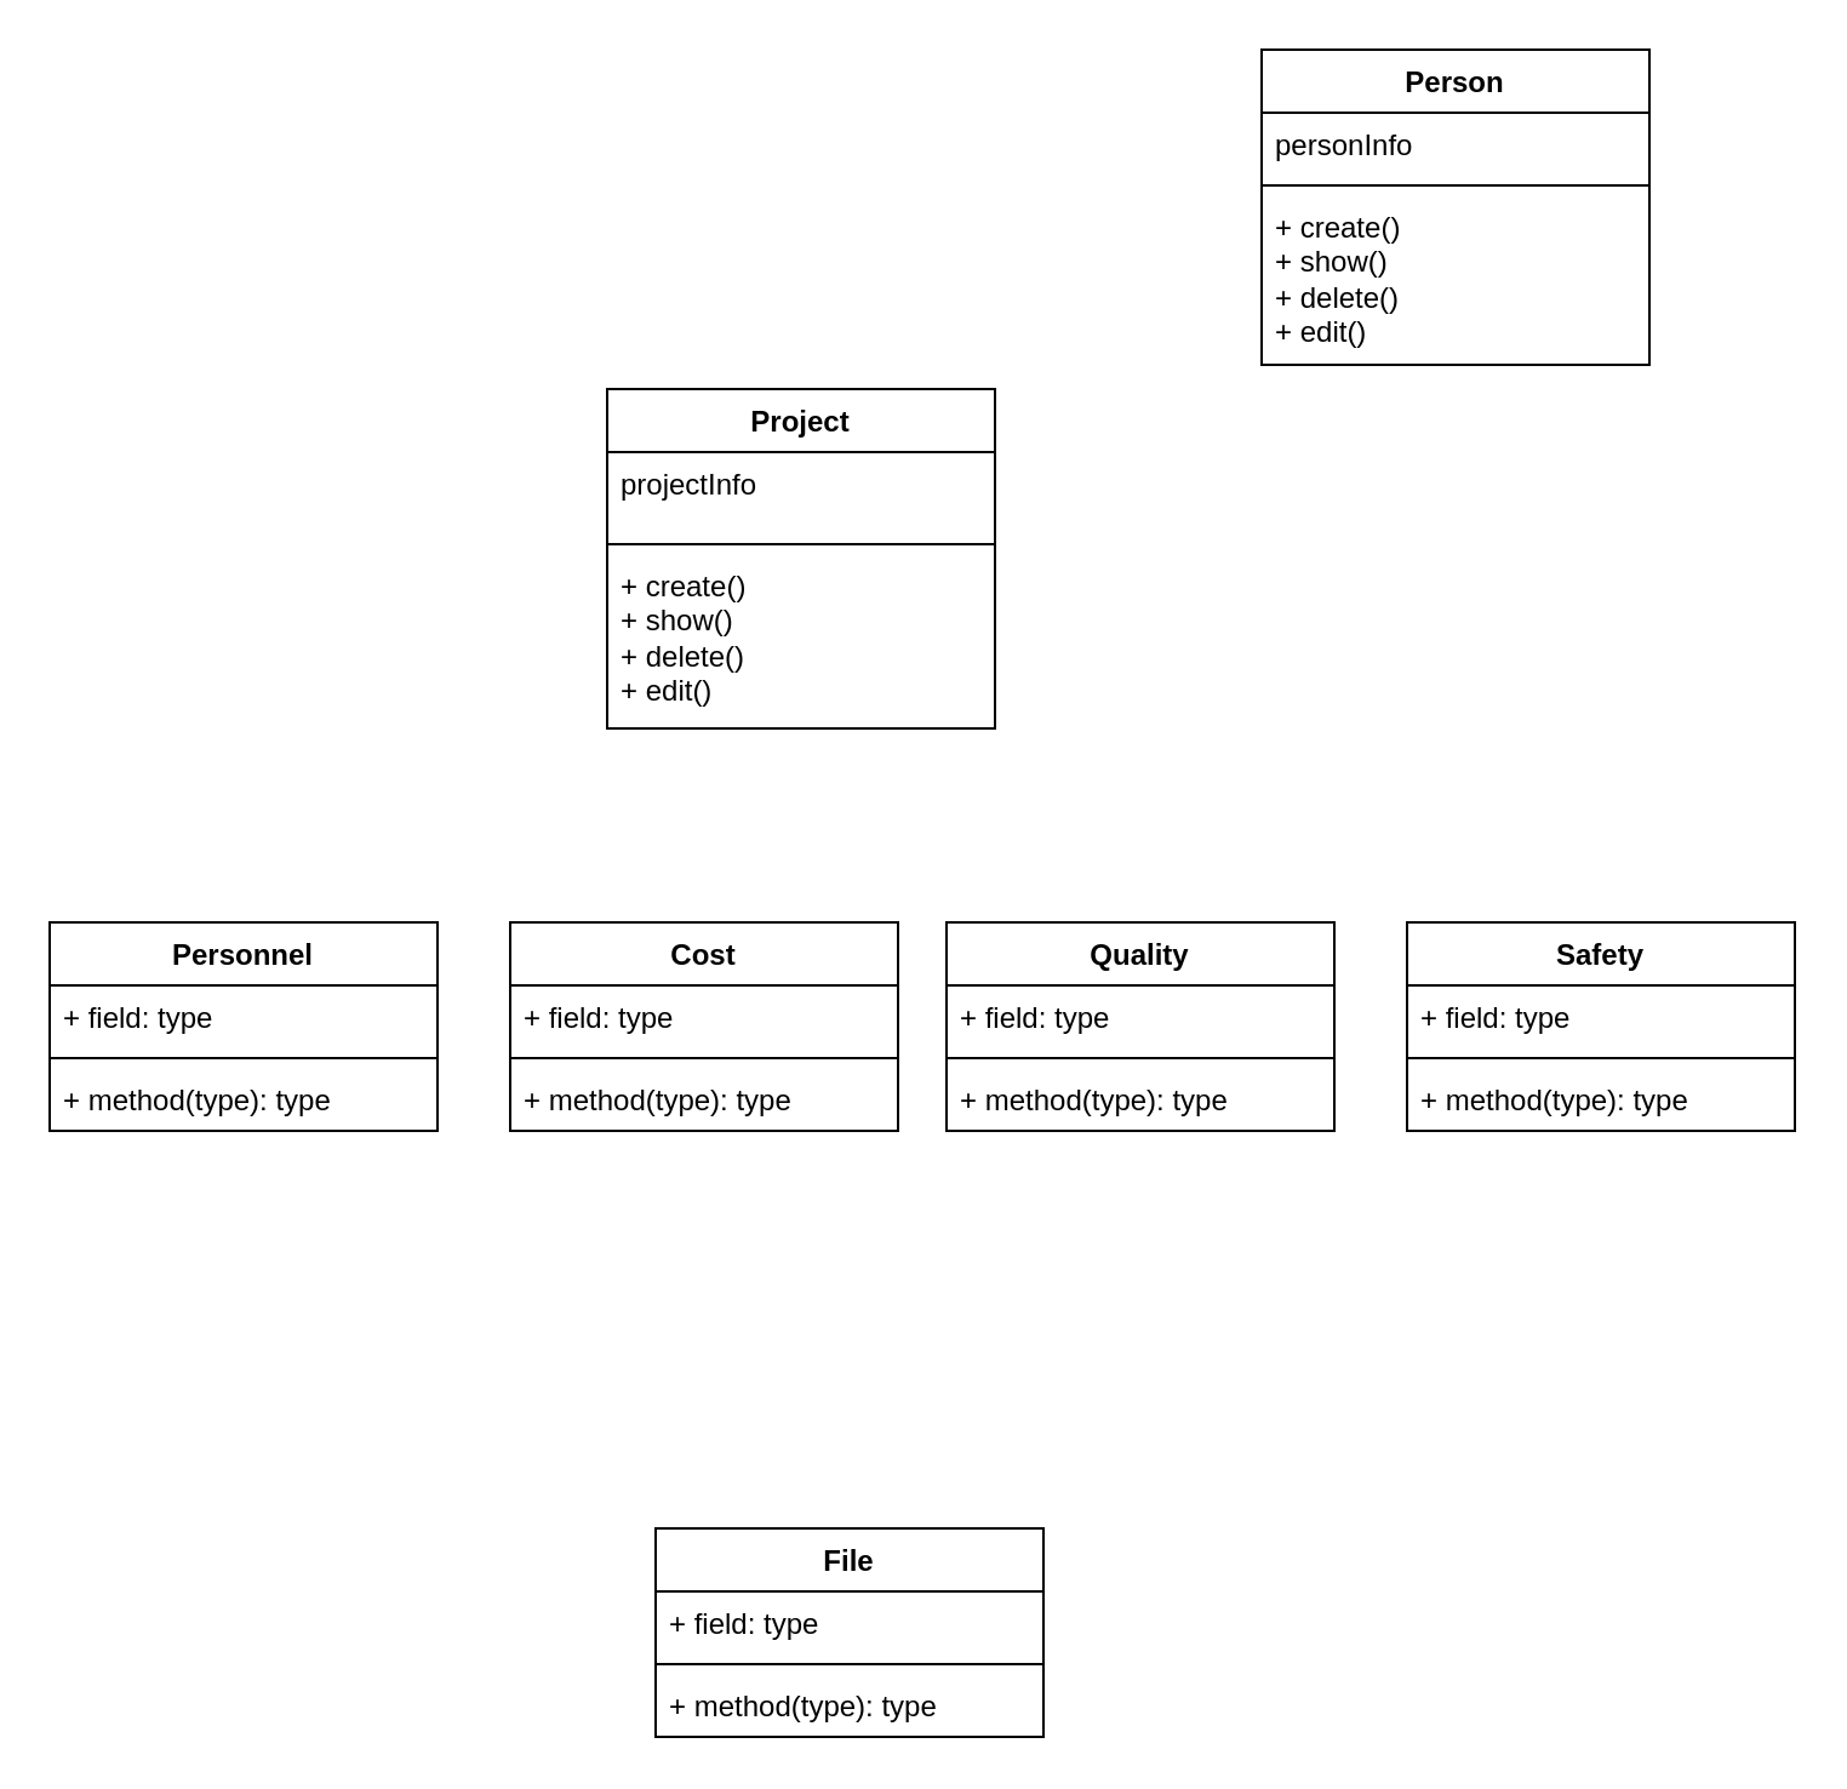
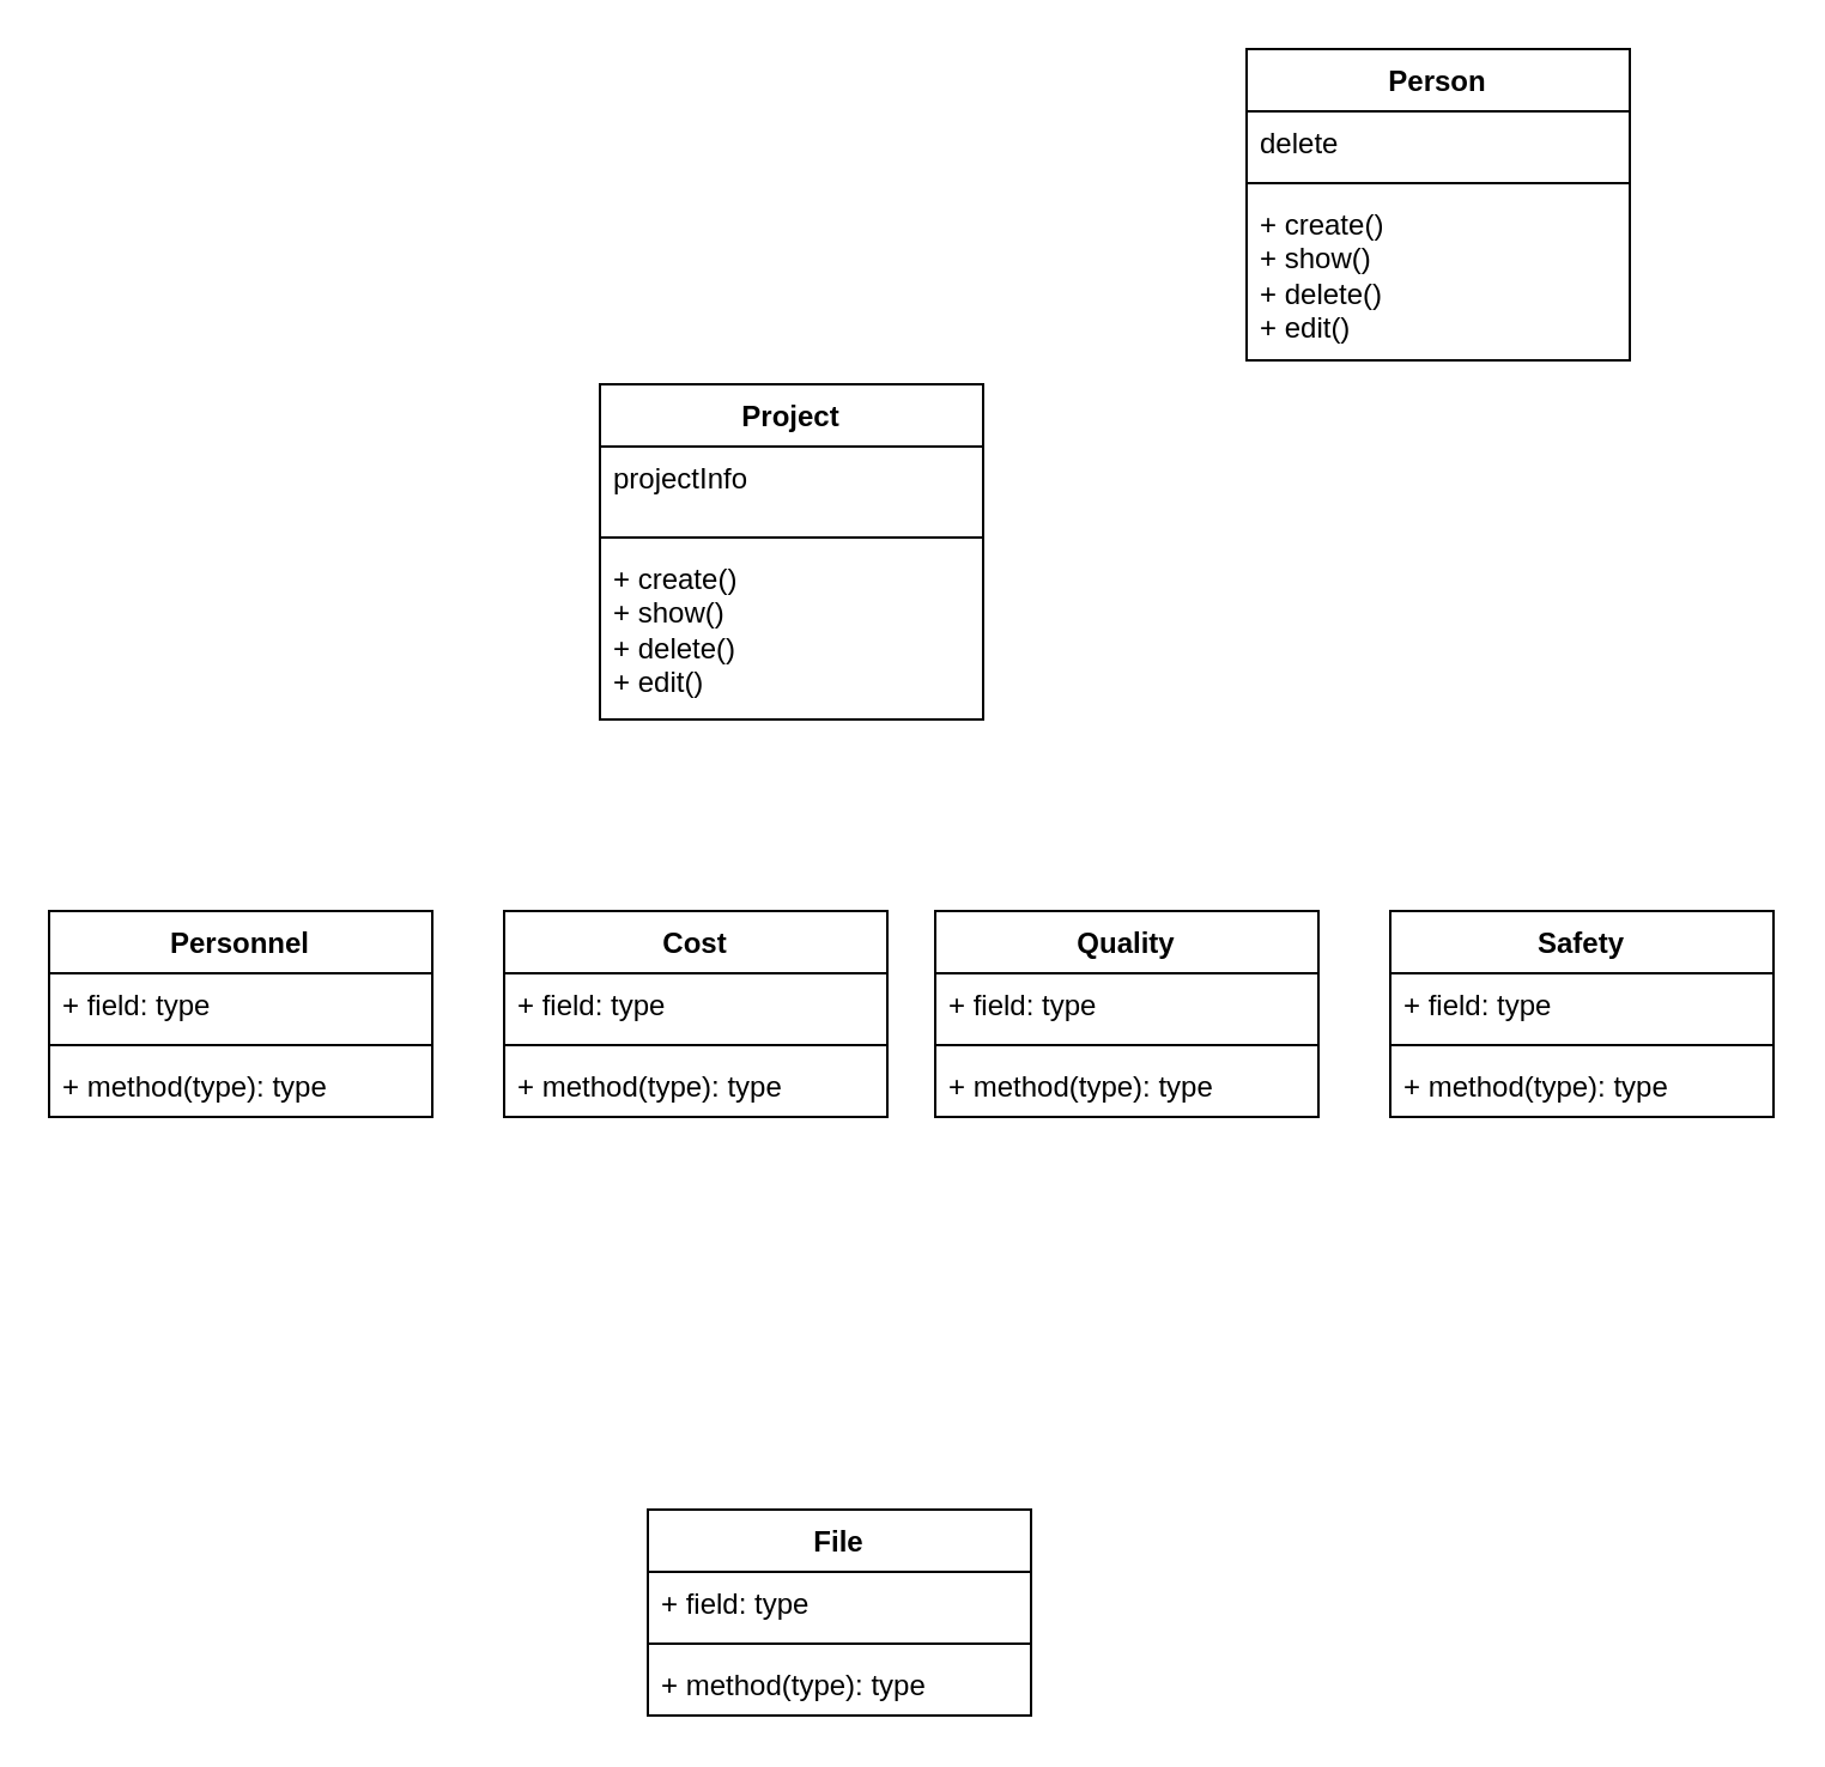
  <mxCell id="0" />
  <mxCell id="1" parent="0" />
  <mxCell id="2" value="Project" style="swimlane;fontStyle=1;align=center;verticalAlign=top;childLayout=stackLayout;horizontal=1;startSize=26;horizontalStack=0;resizeParent=1;resizeParentMax=0;resizeLast=0;collapsible=1;marginBottom=0;whiteSpace=wrap;html=1;" vertex="1" parent="1"><mxGeometry x="250" y="160" width="160" height="140" as="geometry" /></mxCell>
  <mxCell id="3" value="projectInfo&lt;div&gt;&lt;br&gt;&lt;/div&gt;" style="text;strokeColor=none;fillColor=none;align=left;verticalAlign=top;spacingLeft=4;spacingRight=4;overflow=hidden;rotatable=0;points=[[0,0.5],[1,0.5]];portConstraint=eastwest;whiteSpace=wrap;html=1;" vertex="1" parent="2"><mxGeometry y="26" width="160" height="34" as="geometry" /></mxCell>
  <mxCell id="4" value="" style="line;strokeWidth=1;fillColor=none;align=left;verticalAlign=middle;spacingTop=-1;spacingLeft=3;spacingRight=3;rotatable=0;labelPosition=right;points=[];portConstraint=eastwest;strokeColor=inherit;" vertex="1" parent="2"><mxGeometry y="60" width="160" height="8" as="geometry" /></mxCell>
  <mxCell id="5" value="+ create()&lt;div&gt;+ show()&lt;/div&gt;&lt;div&gt;+ delete()&lt;/div&gt;&lt;div&gt;+ edit()&lt;/div&gt;" style="text;strokeColor=none;fillColor=none;align=left;verticalAlign=top;spacingLeft=4;spacingRight=4;overflow=hidden;rotatable=0;points=[[0,0.5],[1,0.5]];portConstraint=eastwest;whiteSpace=wrap;html=1;" vertex="1" parent="2"><mxGeometry y="68" width="160" height="72" as="geometry" /></mxCell>
  <mxCell id="6" value="Person" style="swimlane;fontStyle=1;align=center;verticalAlign=top;childLayout=stackLayout;horizontal=1;startSize=26;horizontalStack=0;resizeParent=1;resizeParentMax=0;resizeLast=0;collapsible=1;marginBottom=0;whiteSpace=wrap;html=1;" vertex="1" parent="1"><mxGeometry x="520" y="20" width="160" height="130" as="geometry" /></mxCell>
- <mxCell id="7" value="personInfo" style="text;strokeColor=none;fillColor=none;align=left;verticalAlign=top;spacingLeft=4;spacingRight=4;overflow=hidden;rotatable=0;points=[[0,0.5],[1,0.5]];portConstraint=eastwest;whiteSpace=wrap;html=1;" vertex="1" parent="6"><mxGeometry y="26" width="160" height="26" as="geometry" /></mxCell>
+ <mxCell id="7" value="delete" style="text;strokeColor=none;fillColor=none;align=left;verticalAlign=top;spacingLeft=4;spacingRight=4;overflow=hidden;rotatable=0;points=[[0,0.5],[1,0.5]];portConstraint=eastwest;whiteSpace=wrap;html=1;" vertex="1" parent="6"><mxGeometry y="26" width="160" height="26" as="geometry" /></mxCell>
  <mxCell id="8" value="" style="line;strokeWidth=1;fillColor=none;align=left;verticalAlign=middle;spacingTop=-1;spacingLeft=3;spacingRight=3;rotatable=0;labelPosition=right;points=[];portConstraint=eastwest;strokeColor=inherit;" vertex="1" parent="6"><mxGeometry y="52" width="160" height="8" as="geometry" /></mxCell>
  <mxCell id="9" value="+ create()&lt;div&gt;+ show()&lt;/div&gt;&lt;div&gt;+ delete()&lt;/div&gt;&lt;div&gt;+ edit()&lt;/div&gt;" style="text;strokeColor=none;fillColor=none;align=left;verticalAlign=top;spacingLeft=4;spacingRight=4;overflow=hidden;rotatable=0;points=[[0,0.5],[1,0.5]];portConstraint=eastwest;whiteSpace=wrap;html=1;" vertex="1" parent="6"><mxGeometry y="60" width="160" height="70" as="geometry" /></mxCell>
  <mxCell id="10" value="Personnel" style="swimlane;fontStyle=1;align=center;verticalAlign=top;childLayout=stackLayout;horizontal=1;startSize=26;horizontalStack=0;resizeParent=1;resizeParentMax=0;resizeLast=0;collapsible=1;marginBottom=0;whiteSpace=wrap;html=1;" vertex="1" parent="1"><mxGeometry x="20" y="380" width="160" height="86" as="geometry" /></mxCell>
  <mxCell id="11" value="+ field: type" style="text;strokeColor=none;fillColor=none;align=left;verticalAlign=top;spacingLeft=4;spacingRight=4;overflow=hidden;rotatable=0;points=[[0,0.5],[1,0.5]];portConstraint=eastwest;whiteSpace=wrap;html=1;" vertex="1" parent="10"><mxGeometry y="26" width="160" height="26" as="geometry" /></mxCell>
  <mxCell id="12" value="" style="line;strokeWidth=1;fillColor=none;align=left;verticalAlign=middle;spacingTop=-1;spacingLeft=3;spacingRight=3;rotatable=0;labelPosition=right;points=[];portConstraint=eastwest;strokeColor=inherit;" vertex="1" parent="10"><mxGeometry y="52" width="160" height="8" as="geometry" /></mxCell>
  <mxCell id="13" value="+ method(type): type" style="text;strokeColor=none;fillColor=none;align=left;verticalAlign=top;spacingLeft=4;spacingRight=4;overflow=hidden;rotatable=0;points=[[0,0.5],[1,0.5]];portConstraint=eastwest;whiteSpace=wrap;html=1;" vertex="1" parent="10"><mxGeometry y="60" width="160" height="26" as="geometry" /></mxCell>
  <mxCell id="14" value="Cost" style="swimlane;fontStyle=1;align=center;verticalAlign=top;childLayout=stackLayout;horizontal=1;startSize=26;horizontalStack=0;resizeParent=1;resizeParentMax=0;resizeLast=0;collapsible=1;marginBottom=0;whiteSpace=wrap;html=1;" vertex="1" parent="1"><mxGeometry x="210" y="380" width="160" height="86" as="geometry" /></mxCell>
  <mxCell id="15" value="+ field: type" style="text;strokeColor=none;fillColor=none;align=left;verticalAlign=top;spacingLeft=4;spacingRight=4;overflow=hidden;rotatable=0;points=[[0,0.5],[1,0.5]];portConstraint=eastwest;whiteSpace=wrap;html=1;" vertex="1" parent="14"><mxGeometry y="26" width="160" height="26" as="geometry" /></mxCell>
  <mxCell id="16" value="" style="line;strokeWidth=1;fillColor=none;align=left;verticalAlign=middle;spacingTop=-1;spacingLeft=3;spacingRight=3;rotatable=0;labelPosition=right;points=[];portConstraint=eastwest;strokeColor=inherit;" vertex="1" parent="14"><mxGeometry y="52" width="160" height="8" as="geometry" /></mxCell>
  <mxCell id="17" value="+ method(type): type" style="text;strokeColor=none;fillColor=none;align=left;verticalAlign=top;spacingLeft=4;spacingRight=4;overflow=hidden;rotatable=0;points=[[0,0.5],[1,0.5]];portConstraint=eastwest;whiteSpace=wrap;html=1;" vertex="1" parent="14"><mxGeometry y="60" width="160" height="26" as="geometry" /></mxCell>
  <mxCell id="18" value="Quality" style="swimlane;fontStyle=1;align=center;verticalAlign=top;childLayout=stackLayout;horizontal=1;startSize=26;horizontalStack=0;resizeParent=1;resizeParentMax=0;resizeLast=0;collapsible=1;marginBottom=0;whiteSpace=wrap;html=1;" vertex="1" parent="1"><mxGeometry x="390" y="380" width="160" height="86" as="geometry" /></mxCell>
  <mxCell id="19" value="+ field: type" style="text;strokeColor=none;fillColor=none;align=left;verticalAlign=top;spacingLeft=4;spacingRight=4;overflow=hidden;rotatable=0;points=[[0,0.5],[1,0.5]];portConstraint=eastwest;whiteSpace=wrap;html=1;" vertex="1" parent="18"><mxGeometry y="26" width="160" height="26" as="geometry" /></mxCell>
  <mxCell id="20" value="" style="line;strokeWidth=1;fillColor=none;align=left;verticalAlign=middle;spacingTop=-1;spacingLeft=3;spacingRight=3;rotatable=0;labelPosition=right;points=[];portConstraint=eastwest;strokeColor=inherit;" vertex="1" parent="18"><mxGeometry y="52" width="160" height="8" as="geometry" /></mxCell>
  <mxCell id="21" value="+ method(type): type" style="text;strokeColor=none;fillColor=none;align=left;verticalAlign=top;spacingLeft=4;spacingRight=4;overflow=hidden;rotatable=0;points=[[0,0.5],[1,0.5]];portConstraint=eastwest;whiteSpace=wrap;html=1;" vertex="1" parent="18"><mxGeometry y="60" width="160" height="26" as="geometry" /></mxCell>
  <mxCell id="22" value="Safety" style="swimlane;fontStyle=1;align=center;verticalAlign=top;childLayout=stackLayout;horizontal=1;startSize=26;horizontalStack=0;resizeParent=1;resizeParentMax=0;resizeLast=0;collapsible=1;marginBottom=0;whiteSpace=wrap;html=1;" vertex="1" parent="1"><mxGeometry x="580" y="380" width="160" height="86" as="geometry" /></mxCell>
  <mxCell id="23" value="+ field: type" style="text;strokeColor=none;fillColor=none;align=left;verticalAlign=top;spacingLeft=4;spacingRight=4;overflow=hidden;rotatable=0;points=[[0,0.5],[1,0.5]];portConstraint=eastwest;whiteSpace=wrap;html=1;" vertex="1" parent="22"><mxGeometry y="26" width="160" height="26" as="geometry" /></mxCell>
  <mxCell id="24" value="" style="line;strokeWidth=1;fillColor=none;align=left;verticalAlign=middle;spacingTop=-1;spacingLeft=3;spacingRight=3;rotatable=0;labelPosition=right;points=[];portConstraint=eastwest;strokeColor=inherit;" vertex="1" parent="22"><mxGeometry y="52" width="160" height="8" as="geometry" /></mxCell>
  <mxCell id="25" value="+ method(type): type" style="text;strokeColor=none;fillColor=none;align=left;verticalAlign=top;spacingLeft=4;spacingRight=4;overflow=hidden;rotatable=0;points=[[0,0.5],[1,0.5]];portConstraint=eastwest;whiteSpace=wrap;html=1;" vertex="1" parent="22"><mxGeometry y="60" width="160" height="26" as="geometry" /></mxCell>
  <mxCell id="26" value="File" style="swimlane;fontStyle=1;align=center;verticalAlign=top;childLayout=stackLayout;horizontal=1;startSize=26;horizontalStack=0;resizeParent=1;resizeParentMax=0;resizeLast=0;collapsible=1;marginBottom=0;whiteSpace=wrap;html=1;" vertex="1" parent="1"><mxGeometry x="270" y="630" width="160" height="86" as="geometry" /></mxCell>
  <mxCell id="27" value="+ field: type" style="text;strokeColor=none;fillColor=none;align=left;verticalAlign=top;spacingLeft=4;spacingRight=4;overflow=hidden;rotatable=0;points=[[0,0.5],[1,0.5]];portConstraint=eastwest;whiteSpace=wrap;html=1;" vertex="1" parent="26"><mxGeometry y="26" width="160" height="26" as="geometry" /></mxCell>
  <mxCell id="28" value="" style="line;strokeWidth=1;fillColor=none;align=left;verticalAlign=middle;spacingTop=-1;spacingLeft=3;spacingRight=3;rotatable=0;labelPosition=right;points=[];portConstraint=eastwest;strokeColor=inherit;" vertex="1" parent="26"><mxGeometry y="52" width="160" height="8" as="geometry" /></mxCell>
  <mxCell id="29" value="+ method(type): type" style="text;strokeColor=none;fillColor=none;align=left;verticalAlign=top;spacingLeft=4;spacingRight=4;overflow=hidden;rotatable=0;points=[[0,0.5],[1,0.5]];portConstraint=eastwest;whiteSpace=wrap;html=1;" vertex="1" parent="26"><mxGeometry y="60" width="160" height="26" as="geometry" /></mxCell>
